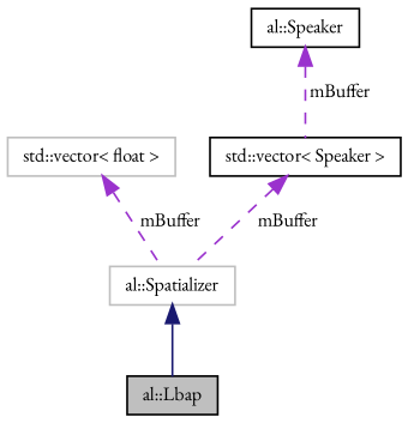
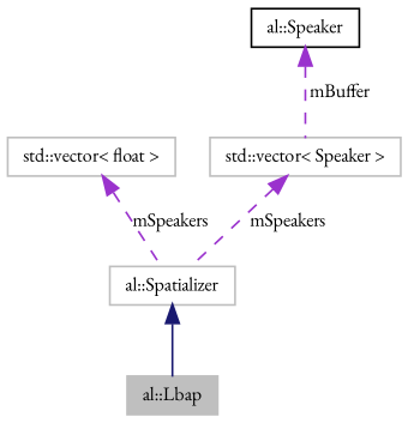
  digraph {
    fontname="EB Garamond"
    node [color=grey75 fontname="EB Garamond" fontsize=10 shape=record]
    edge [color=darkorchid3 dir=back fontname="EB Garamond" fontsize=10 labelfontname="FreeSans.ttf" labelfontsize=10 style=dashed]
-   n1 [color=black fillcolor=grey75 fontcolor=black height=0.2 label="al::Lbap" style=filled width=0.4]
+   n1 [fillcolor=grey75 fontcolor=black height=0.2 label="al::Lbap" style=filled width=0.4]
    n2 [height=0.2 label="al::Spatializer" width=0.4]
    n3 [height=0.2 label="std::vector\< float \>" width=0.4]
-   n4 [color=black height=0.2 label="std::vector\< Speaker \>" width=0.4]
+   n4 [height=0.2 label="std::vector\< Speaker \>" width=0.4]
    n5 [color=black height=0.2 label="al::Speaker" width=0.4]
    n2 -> n1 [color=midnightblue style=solid]
-   n3 -> n2 [label=" mBuffer"]
-   n4 -> n2 [label=" mBuffer"]
+   n3 -> n2 [label=" mSpeakers"]
+   n4 -> n2 [label=" mSpeakers"]
    n5 -> n4 [label=" mBuffer"]
  }
